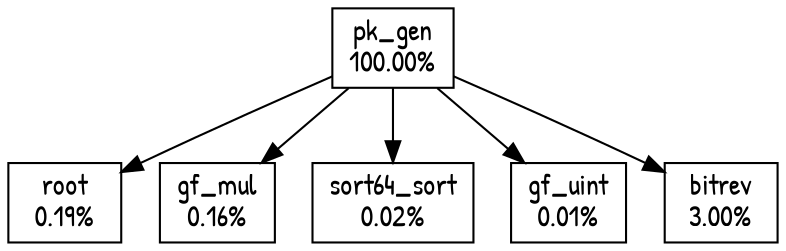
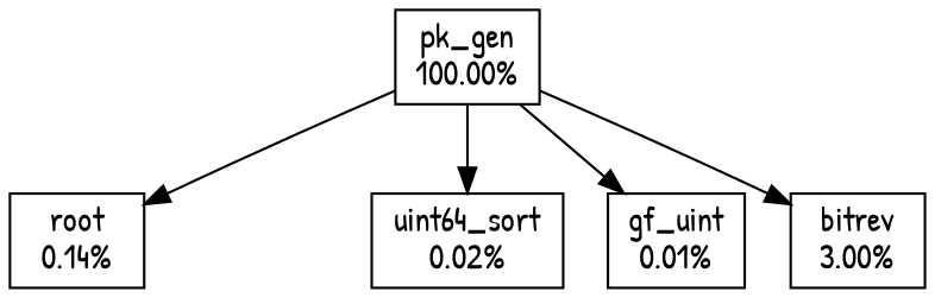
  digraph {
    fontname="Patrick Hand"
    rankdir=TB
    node [fontname="Patrick Hand" shape=box]
    edge [fontname="Patrick Hand"]
    n1 [label="pk_gen\n100.00%"]
-   n2 [label="root\n0.19%"]
-   n3 [label="gf_mul\n0.16%"]
-   n4 [label="sort64_sort\n0.02%"]
+   n2 [label="root\n0.14%"]
+   n4 [label="uint64_sort\n0.02%"]
    n5 [label="gf_uint\n0.01%"]
    n6 [label="bitrev\n3.00%"]
    subgraph sub_1 {
      n1
      n2
-     n3
      n4
      n5
      n6
    }
    n1 -> n2
-   n1 -> n3
    n1 -> n4
    n1 -> n5
    n1 -> n6
  }
